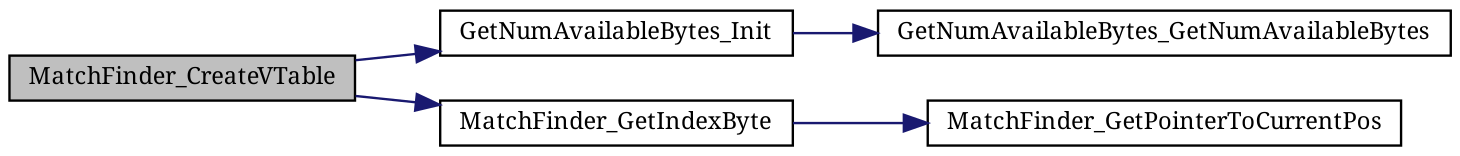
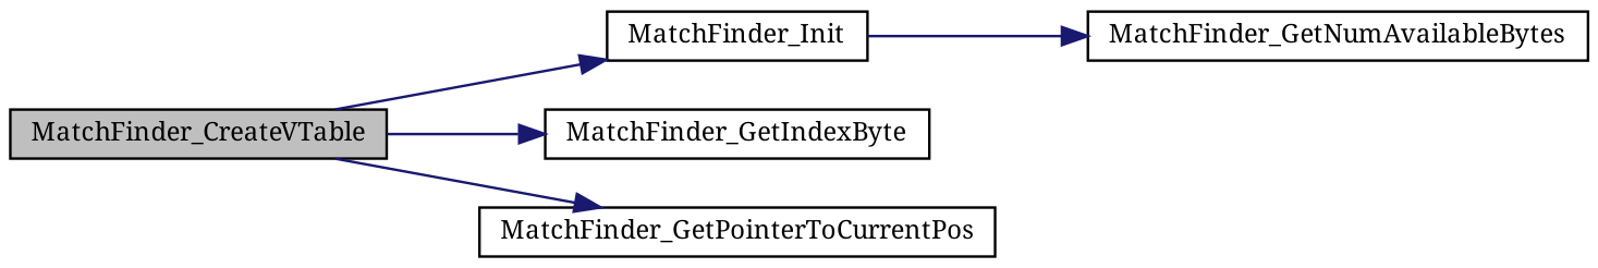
  digraph {
    fontname="Noto Serif"
    rankdir=LR
    node [color=black fillcolor=white fontname="Noto Serif" fontsize=10 shape=record style=filled]
    edge [color=midnightblue fontname="Noto Serif" fontsize=10 labelfontname=Helvetica labelfontsize=10 style=solid]
    n1 [fillcolor=grey75 fontcolor=black height=0.2 label=MatchFinder_CreateVTable width=0.4]
-   n2 [height=0.2 label=GetNumAvailableBytes_Init width=0.4]
+   n2 [height=0.2 label=MatchFinder_Init width=0.4]
    n3 [height=0.2 label=MatchFinder_GetIndexByte width=0.4]
    n4 [height=0.2 label=MatchFinder_GetPointerToCurrentPos width=0.4]
-   n5 [height=0.2 label=GetNumAvailableBytes_GetNumAvailableBytes width=0.4]
+   n5 [height=0.2 label=MatchFinder_GetNumAvailableBytes width=0.4]
    n1 -> n2
    n1 -> n3
-   n3 -> n4
+   n1 -> n4
    n2 -> n5
  }
